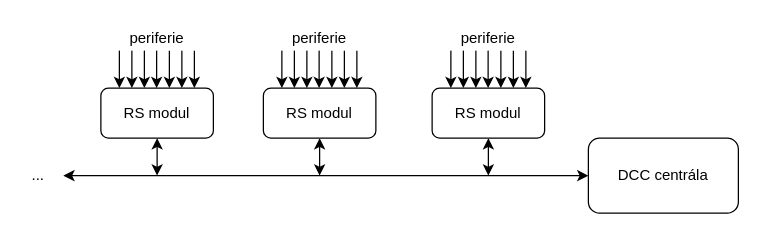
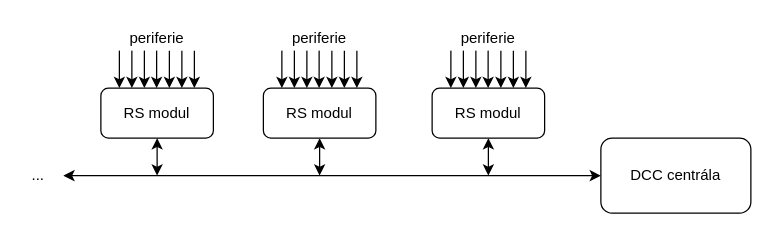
  <mxCell id="0" />
  <mxCell id="1" parent="0" />
  <mxCell id="2" style="edgeStyle=orthogonalEdgeStyle;rounded=0;orthogonalLoop=1;jettySize=auto;html=1;startArrow=classic;startFill=1;endArrow=classic;endFill=1;" edge="1" parent="1" source="3"><mxGeometry relative="1" as="geometry"><mxPoint x="50" y="140" as="targetPoint" /></mxGeometry></mxCell>
- <mxCell id="3" value="DCC centrála" style="rounded=1;whiteSpace=wrap;html=1;" vertex="1" parent="1"><mxGeometry x="470" y="110" width="120" height="60" as="geometry" /></mxCell>
+ <mxCell id="3" value="DCC centrála" style="rounded=1;whiteSpace=wrap;html=1;" vertex="1" parent="1"><mxGeometry x="480" y="110" width="120" height="60" as="geometry" /></mxCell>
  <mxCell id="4" style="edgeStyle=orthogonalEdgeStyle;rounded=0;orthogonalLoop=1;jettySize=auto;html=1;startArrow=classic;startFill=1;endArrow=classic;endFill=1;" edge="1" parent="1" source="5"><mxGeometry relative="1" as="geometry"><mxPoint x="390" y="140" as="targetPoint" /></mxGeometry></mxCell>
  <mxCell id="5" value="RS modul" style="rounded=1;whiteSpace=wrap;html=1;" vertex="1" parent="1"><mxGeometry x="345" y="70" width="90" height="40" as="geometry" /></mxCell>
  <mxCell id="6" style="edgeStyle=orthogonalEdgeStyle;rounded=0;orthogonalLoop=1;jettySize=auto;html=1;startArrow=classic;startFill=1;endArrow=classic;endFill=1;" edge="1" parent="1" source="7"><mxGeometry relative="1" as="geometry"><mxPoint x="255" y="140" as="targetPoint" /></mxGeometry></mxCell>
  <mxCell id="7" value="RS modul" style="rounded=1;whiteSpace=wrap;html=1;" vertex="1" parent="1"><mxGeometry x="210" y="70" width="90" height="40" as="geometry" /></mxCell>
  <mxCell id="8" style="edgeStyle=orthogonalEdgeStyle;rounded=0;orthogonalLoop=1;jettySize=auto;html=1;startArrow=classic;startFill=1;endArrow=classic;endFill=1;" edge="1" parent="1" source="9"><mxGeometry relative="1" as="geometry"><mxPoint x="125" y="140" as="targetPoint" /></mxGeometry></mxCell>
  <mxCell id="9" value="RS modul" style="rounded=1;whiteSpace=wrap;html=1;" vertex="1" parent="1"><mxGeometry x="80" y="70" width="90" height="40" as="geometry" /></mxCell>
  <mxCell id="10" value="..." style="text;html=1;strokeColor=none;fillColor=none;align=center;verticalAlign=middle;whiteSpace=wrap;rounded=0;" vertex="1" parent="1"><mxGeometry x="20" y="130" width="20" height="20" as="geometry" /></mxCell>
  <mxCell id="11" value="" style="endArrow=classic;html=1;entryX=0.389;entryY=0;entryDx=0;entryDy=0;entryPerimeter=0;" edge="1" parent="1" target="5"><mxGeometry width="50" height="50" relative="1" as="geometry"><mxPoint x="380" y="40" as="sourcePoint" /><mxPoint x="380" y="60" as="targetPoint" /></mxGeometry></mxCell>
  <mxCell id="12" value="" style="endArrow=classic;html=1;entryX=0.389;entryY=0;entryDx=0;entryDy=0;entryPerimeter=0;" edge="1" parent="1"><mxGeometry width="50" height="50" relative="1" as="geometry"><mxPoint x="389.8" y="40" as="sourcePoint" /><mxPoint x="389.81" y="70" as="targetPoint" /></mxGeometry></mxCell>
  <mxCell id="13" value="" style="endArrow=classic;html=1;" edge="1" parent="1"><mxGeometry width="50" height="50" relative="1" as="geometry"><mxPoint x="400" y="40" as="sourcePoint" /><mxPoint x="400" y="70" as="targetPoint" /></mxGeometry></mxCell>
  <mxCell id="14" value="" style="endArrow=classic;html=1;" edge="1" parent="1"><mxGeometry width="50" height="50" relative="1" as="geometry"><mxPoint x="410" y="40" as="sourcePoint" /><mxPoint x="410" y="70" as="targetPoint" /></mxGeometry></mxCell>
  <mxCell id="15" value="" style="endArrow=classic;html=1;" edge="1" parent="1"><mxGeometry width="50" height="50" relative="1" as="geometry"><mxPoint x="420" y="40" as="sourcePoint" /><mxPoint x="420" y="70" as="targetPoint" /></mxGeometry></mxCell>
  <mxCell id="16" value="" style="endArrow=classic;html=1;entryX=0.389;entryY=0;entryDx=0;entryDy=0;entryPerimeter=0;" edge="1" parent="1"><mxGeometry width="50" height="50" relative="1" as="geometry"><mxPoint x="370" y="40" as="sourcePoint" /><mxPoint x="370.01" y="70" as="targetPoint" /></mxGeometry></mxCell>
  <mxCell id="17" value="" style="endArrow=classic;html=1;entryX=0.389;entryY=0;entryDx=0;entryDy=0;entryPerimeter=0;" edge="1" parent="1"><mxGeometry width="50" height="50" relative="1" as="geometry"><mxPoint x="360" y="40" as="sourcePoint" /><mxPoint x="360.01" y="70" as="targetPoint" /></mxGeometry></mxCell>
  <mxCell id="18" value="" style="endArrow=classic;html=1;entryX=0.389;entryY=0;entryDx=0;entryDy=0;entryPerimeter=0;" edge="1" parent="1"><mxGeometry width="50" height="50" relative="1" as="geometry"><mxPoint x="244.8" y="40" as="sourcePoint" /><mxPoint x="244.81" y="70" as="targetPoint" /></mxGeometry></mxCell>
  <mxCell id="19" value="" style="endArrow=classic;html=1;entryX=0.389;entryY=0;entryDx=0;entryDy=0;entryPerimeter=0;" edge="1" parent="1"><mxGeometry width="50" height="50" relative="1" as="geometry"><mxPoint x="254.6" y="40" as="sourcePoint" /><mxPoint x="254.61" y="70" as="targetPoint" /></mxGeometry></mxCell>
  <mxCell id="20" value="" style="endArrow=classic;html=1;" edge="1" parent="1"><mxGeometry width="50" height="50" relative="1" as="geometry"><mxPoint x="264.8" y="40" as="sourcePoint" /><mxPoint x="264.8" y="70" as="targetPoint" /></mxGeometry></mxCell>
  <mxCell id="21" value="" style="endArrow=classic;html=1;" edge="1" parent="1"><mxGeometry width="50" height="50" relative="1" as="geometry"><mxPoint x="274.8" y="40" as="sourcePoint" /><mxPoint x="274.8" y="70" as="targetPoint" /></mxGeometry></mxCell>
  <mxCell id="22" value="" style="endArrow=classic;html=1;" edge="1" parent="1"><mxGeometry width="50" height="50" relative="1" as="geometry"><mxPoint x="284.8" y="40" as="sourcePoint" /><mxPoint x="284.8" y="70" as="targetPoint" /></mxGeometry></mxCell>
  <mxCell id="23" value="" style="endArrow=classic;html=1;entryX=0.389;entryY=0;entryDx=0;entryDy=0;entryPerimeter=0;" edge="1" parent="1"><mxGeometry width="50" height="50" relative="1" as="geometry"><mxPoint x="234.8" y="40" as="sourcePoint" /><mxPoint x="234.81" y="70" as="targetPoint" /></mxGeometry></mxCell>
  <mxCell id="24" value="" style="endArrow=classic;html=1;entryX=0.389;entryY=0;entryDx=0;entryDy=0;entryPerimeter=0;" edge="1" parent="1"><mxGeometry width="50" height="50" relative="1" as="geometry"><mxPoint x="224.8" y="40" as="sourcePoint" /><mxPoint x="224.81" y="70" as="targetPoint" /></mxGeometry></mxCell>
  <mxCell id="25" value="" style="endArrow=classic;html=1;entryX=0.389;entryY=0;entryDx=0;entryDy=0;entryPerimeter=0;" edge="1" parent="1"><mxGeometry width="50" height="50" relative="1" as="geometry"><mxPoint x="114.8" y="40" as="sourcePoint" /><mxPoint x="114.81" y="70" as="targetPoint" /></mxGeometry></mxCell>
  <mxCell id="26" value="" style="endArrow=classic;html=1;entryX=0.389;entryY=0;entryDx=0;entryDy=0;entryPerimeter=0;" edge="1" parent="1"><mxGeometry width="50" height="50" relative="1" as="geometry"><mxPoint x="124.6" y="40" as="sourcePoint" /><mxPoint x="124.61" y="70" as="targetPoint" /></mxGeometry></mxCell>
  <mxCell id="27" value="" style="endArrow=classic;html=1;" edge="1" parent="1"><mxGeometry width="50" height="50" relative="1" as="geometry"><mxPoint x="134.8" y="40" as="sourcePoint" /><mxPoint x="134.8" y="70" as="targetPoint" /></mxGeometry></mxCell>
  <mxCell id="28" value="" style="endArrow=classic;html=1;" edge="1" parent="1"><mxGeometry width="50" height="50" relative="1" as="geometry"><mxPoint x="144.8" y="40" as="sourcePoint" /><mxPoint x="144.8" y="70" as="targetPoint" /></mxGeometry></mxCell>
  <mxCell id="29" value="" style="endArrow=classic;html=1;" edge="1" parent="1"><mxGeometry width="50" height="50" relative="1" as="geometry"><mxPoint x="154.8" y="40" as="sourcePoint" /><mxPoint x="154.8" y="70" as="targetPoint" /></mxGeometry></mxCell>
  <mxCell id="30" value="" style="endArrow=classic;html=1;entryX=0.389;entryY=0;entryDx=0;entryDy=0;entryPerimeter=0;" edge="1" parent="1"><mxGeometry width="50" height="50" relative="1" as="geometry"><mxPoint x="104.8" y="40" as="sourcePoint" /><mxPoint x="104.81" y="70" as="targetPoint" /></mxGeometry></mxCell>
  <mxCell id="31" value="" style="endArrow=classic;html=1;entryX=0.389;entryY=0;entryDx=0;entryDy=0;entryPerimeter=0;" edge="1" parent="1"><mxGeometry width="50" height="50" relative="1" as="geometry"><mxPoint x="94.8" y="40" as="sourcePoint" /><mxPoint x="94.81" y="70" as="targetPoint" /></mxGeometry></mxCell>
  <mxCell id="32" value="periferie" style="text;html=1;strokeColor=none;fillColor=none;align=center;verticalAlign=middle;whiteSpace=wrap;rounded=0;" vertex="1" parent="1"><mxGeometry x="360" y="20" width="60" height="20" as="geometry" /></mxCell>
  <mxCell id="33" value="periferie" style="text;html=1;strokeColor=none;fillColor=none;align=center;verticalAlign=middle;whiteSpace=wrap;rounded=0;" vertex="1" parent="1"><mxGeometry x="225" y="20" width="60" height="20" as="geometry" /></mxCell>
  <mxCell id="34" value="periferie" style="text;html=1;strokeColor=none;fillColor=none;align=center;verticalAlign=middle;whiteSpace=wrap;rounded=0;" vertex="1" parent="1"><mxGeometry x="95" y="20" width="60" height="20" as="geometry" /></mxCell>
